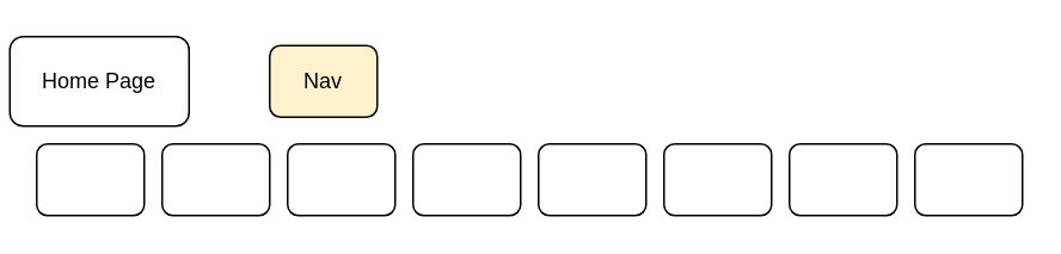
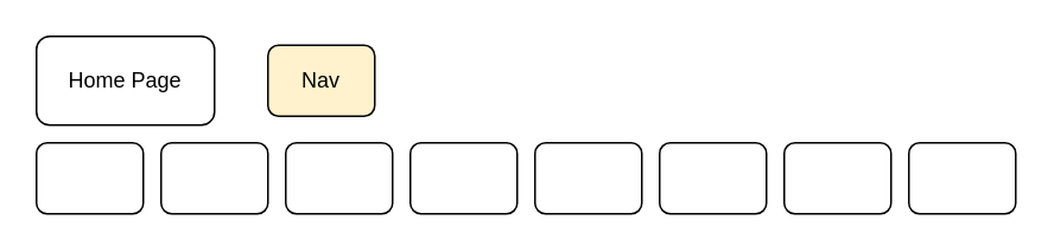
  <mxCell id="0" />
  <mxCell id="1" parent="0" />
  <mxCell id="2" value="Nav" style="rounded=1;whiteSpace=wrap;html=1;fillColor=#fff2cc;" vertex="1" parent="1"><mxGeometry x="150" y="25" width="60" height="40" as="geometry" /></mxCell>
  <mxCell id="3" value="" style="rounded=1;whiteSpace=wrap;html=1;" vertex="1" parent="1"><mxGeometry x="510" y="80" width="60" height="40" as="geometry" /></mxCell>
- <mxCell id="4" value="Home Page" style="rounded=1;whiteSpace=wrap;html=1;" vertex="1" parent="1"><mxGeometry x="5" y="20" width="100" height="50" as="geometry" /></mxCell>
+ <mxCell id="4" value="Home Page" style="rounded=1;whiteSpace=wrap;html=1;" vertex="1" parent="1"><mxGeometry x="20" y="20" width="100" height="50" as="geometry" /></mxCell>
  <mxCell id="5" value="" style="rounded=1;whiteSpace=wrap;html=1;" vertex="1" parent="1"><mxGeometry x="440" y="80" width="60" height="40" as="geometry" /></mxCell>
  <mxCell id="6" value="" style="rounded=1;whiteSpace=wrap;html=1;" vertex="1" parent="1"><mxGeometry x="370" y="80" width="60" height="40" as="geometry" /></mxCell>
  <mxCell id="7" value="" style="rounded=1;whiteSpace=wrap;html=1;" vertex="1" parent="1"><mxGeometry x="300" y="80" width="60" height="40" as="geometry" /></mxCell>
  <mxCell id="8" value="" style="rounded=1;whiteSpace=wrap;html=1;" vertex="1" parent="1"><mxGeometry x="230" y="80" width="60" height="40" as="geometry" /></mxCell>
  <mxCell id="9" value="" style="rounded=1;whiteSpace=wrap;html=1;" vertex="1" parent="1"><mxGeometry x="160" y="80" width="60" height="40" as="geometry" /></mxCell>
  <mxCell id="10" value="" style="rounded=1;whiteSpace=wrap;html=1;" vertex="1" parent="1"><mxGeometry x="90" y="80" width="60" height="40" as="geometry" /></mxCell>
  <mxCell id="11" value="" style="rounded=1;whiteSpace=wrap;html=1;" vertex="1" parent="1"><mxGeometry x="20" y="80" width="60" height="40" as="geometry" /></mxCell>
